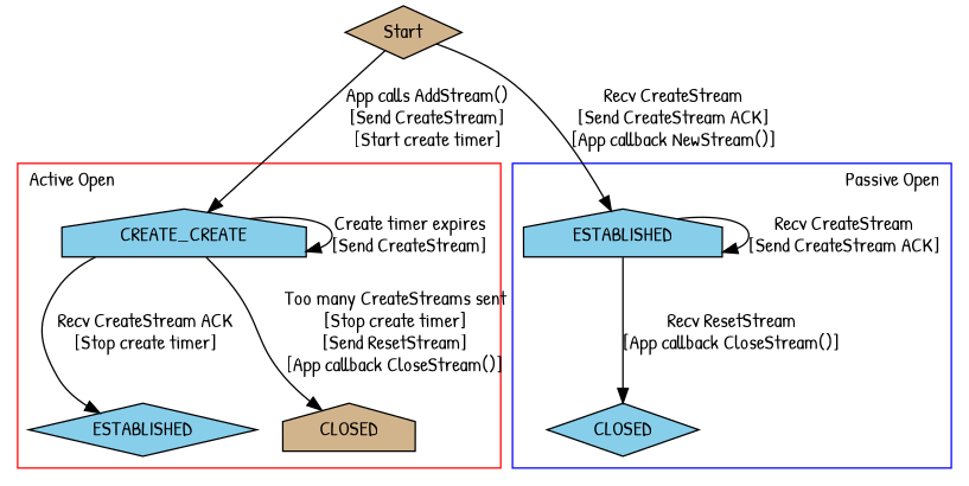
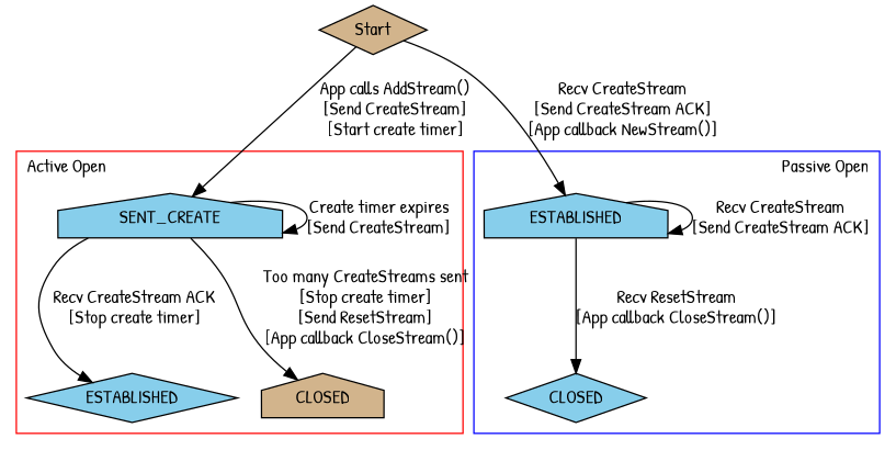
  digraph {
    fontname="Patrick Hand"
    node [shape=house style=filled fillcolor=skyblue fontname="Patrick Hand"]
    edge [fontname="Patrick Hand"]
-   n1 [label=CREATE_CREATE]
+   n1 [label=SENT_CREATE]
    n2 [label=ESTABLISHED shape=diamond]
    n3 [label=CLOSED fillcolor=tan]
    n4 [label=ESTABLISHED]
    n5 [label=CLOSED shape=diamond]
    n6 [label=Start shape=diamond fillcolor=tan]
    subgraph cluster_1 {
      color=red
      label="Active Open"
      labeljust=l
      n1
      n2
      n3
    }
    subgraph cluster_2 {
      color=blue
      label="Passive Open"
      labeljust=r
      n4
      n5
    }
    n1 -> n1 [label="Create timer expires\n[Send CreateStream]"]
    n1 -> n2 [label="Recv CreateStream ACK\n[Stop create timer]"]
    n1 -> n3 [label="Too many CreateStreams sent\n[Stop create timer]\n[Send ResetStream]\n[App callback CloseStream()]"]
    n4 -> n4 [label="Recv CreateStream\n[Send CreateStream ACK]"]
    n4 -> n5 [label="Recv ResetStream\n[App callback CloseStream()]"]
    n6 -> n1 [label="App calls AddStream()\n[Send CreateStream]\n[Start create timer]"]
    n6 -> n4 [label="Recv CreateStream\n[Send CreateStream ACK]\n[App callback NewStream()]"]
  }
